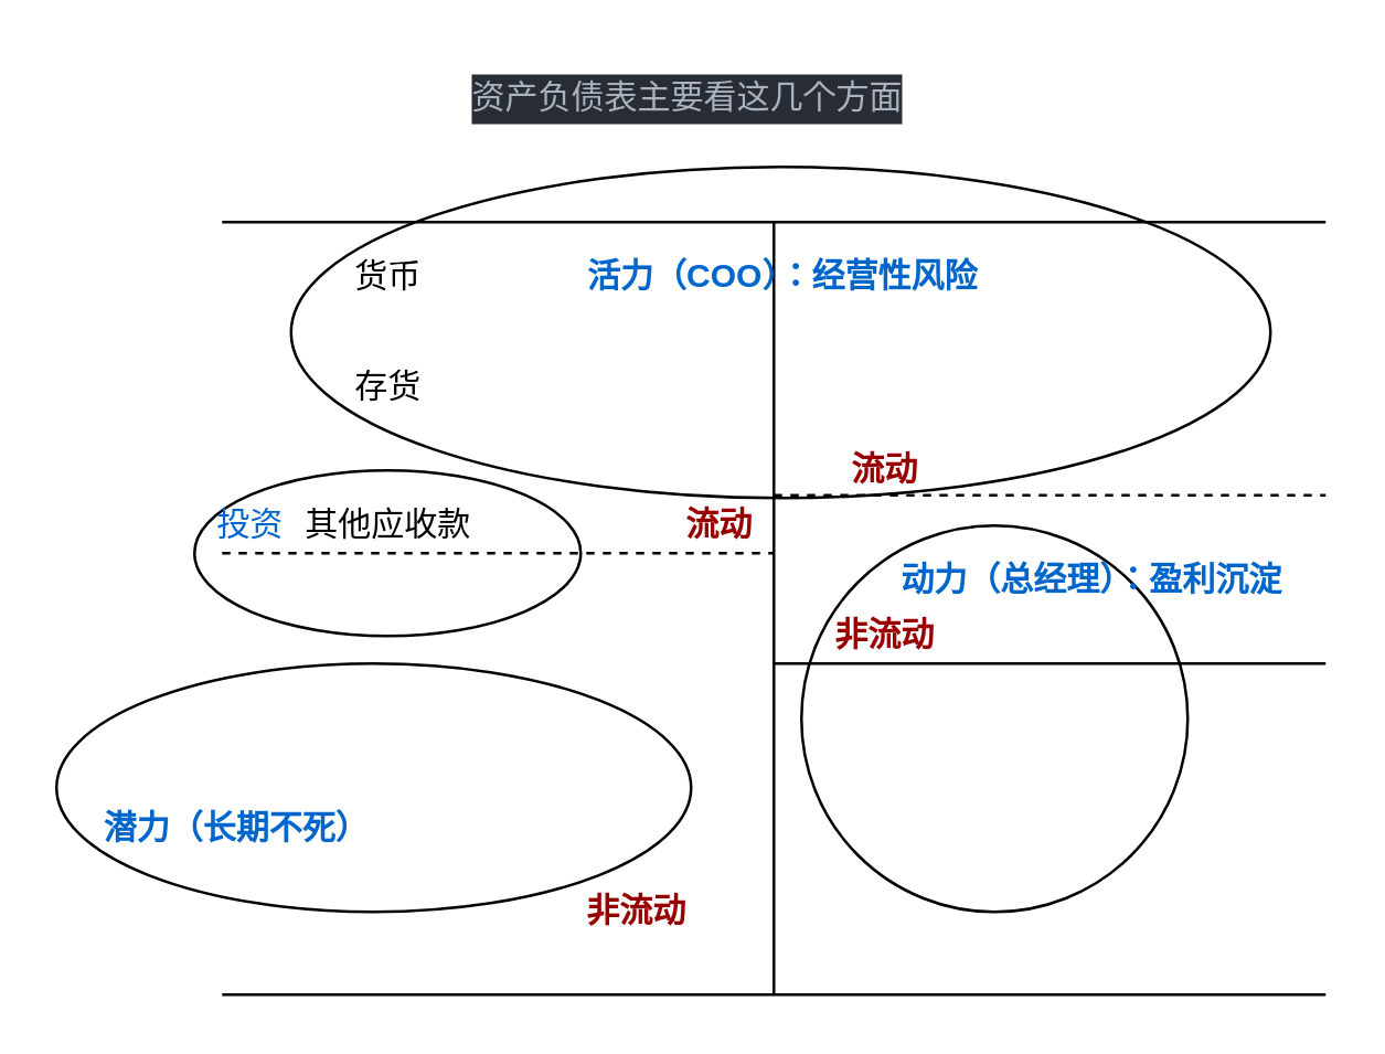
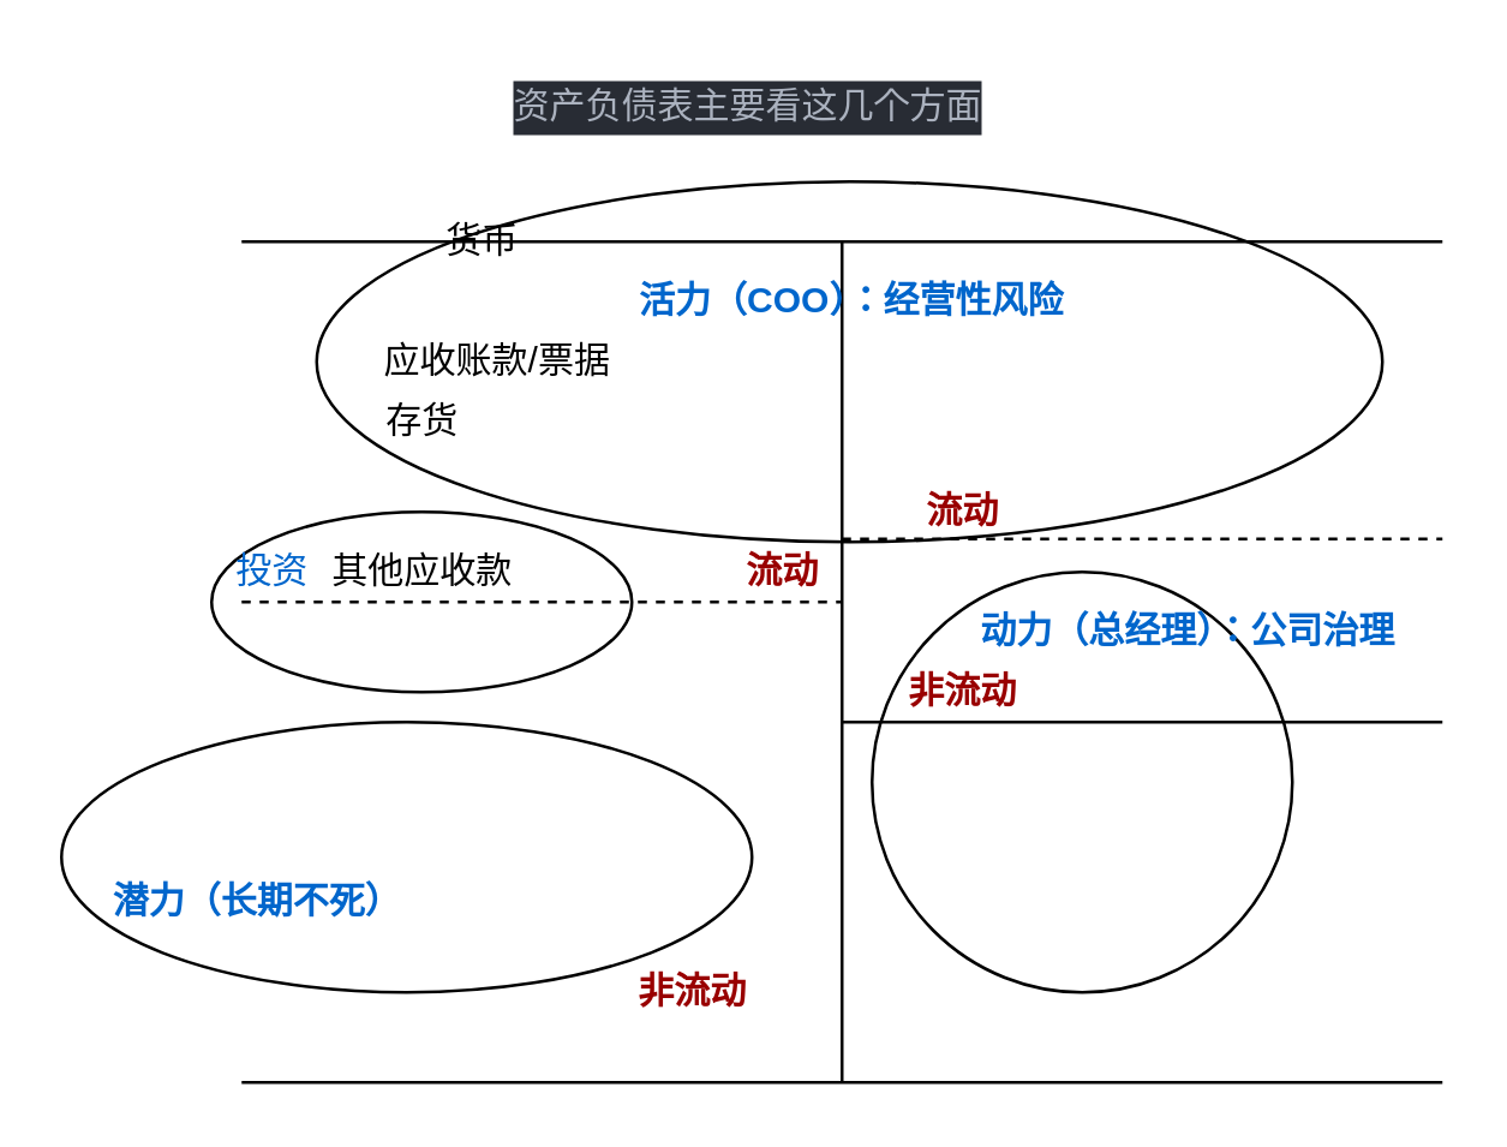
  <mxCell id="0" />
  <mxCell id="1" parent="0" />
  <mxCell id="2" value="" style="ellipse;whiteSpace=wrap;html=1;fontColor=#0066CC;" vertex="1" parent="1"><mxGeometry x="70" y="170" width="140" height="60" as="geometry" /></mxCell>
  <mxCell id="3" value="" style="ellipse;whiteSpace=wrap;html=1;fontColor=#0066CC;" vertex="1" parent="1"><mxGeometry x="20" y="240" width="230" height="90" as="geometry" /></mxCell>
  <mxCell id="4" value="" style="ellipse;whiteSpace=wrap;html=1;fontColor=#0066CC;" vertex="1" parent="1"><mxGeometry x="105" y="60" width="355" height="120" as="geometry" /></mxCell>
  <mxCell id="5" value="" style="ellipse;whiteSpace=wrap;html=1;aspect=fixed;fontColor=#FFFFFF;" vertex="1" parent="1"><mxGeometry x="290" y="190" width="140" height="140" as="geometry" /></mxCell>
- <mxCell id="6" value="货币" style="text;html=1;align=center;verticalAlign=middle;resizable=0;points=[];autosize=1;strokeColor=none;fillColor=none;" vertex="1" parent="1"><mxGeometry x="120" y="90" width="40" height="20" as="geometry" /></mxCell>
+ <mxCell id="6" value="货币" style="text;html=1;align=center;verticalAlign=middle;resizable=0;points=[];autosize=1;strokeColor=none;fillColor=none;" vertex="1" parent="1"><mxGeometry x="140" y="70" width="40" height="20" as="geometry" /></mxCell>
+ <mxCell id="7" value="应收账款/票据" style="text;html=1;align=center;verticalAlign=middle;resizable=0;points=[];autosize=1;strokeColor=none;fillColor=none;" vertex="1" parent="1"><mxGeometry x="120" y="110" width="90" height="20" as="geometry" /></mxCell>
  <mxCell id="8" value="存货" style="text;html=1;align=center;verticalAlign=middle;resizable=0;points=[];autosize=1;strokeColor=none;fillColor=none;" vertex="1" parent="1"><mxGeometry x="120" y="130" width="40" height="20" as="geometry" /></mxCell>
  <mxCell id="9" value="" style="endArrow=none;dashed=1;html=1;" edge="1" parent="1"><mxGeometry width="50" height="50" relative="1" as="geometry"><mxPoint x="80" y="200" as="sourcePoint" /><mxPoint x="280" y="200" as="targetPoint" /></mxGeometry></mxCell>
  <mxCell id="10" value="其他应收款" style="text;html=1;align=center;verticalAlign=middle;resizable=0;points=[];autosize=1;strokeColor=none;fillColor=none;" vertex="1" parent="1"><mxGeometry x="100" y="180" width="80" height="20" as="geometry" /></mxCell>
  <mxCell id="11" value="流动" style="text;html=1;align=center;verticalAlign=middle;resizable=0;points=[];autosize=1;fontColor=#990000;fontStyle=1" vertex="1" parent="1"><mxGeometry x="240" y="180" width="40" height="20" as="geometry" /></mxCell>
  <mxCell id="12" value="" style="endArrow=none;html=1;" edge="1" parent="1"><mxGeometry width="50" height="50" relative="1" as="geometry"><mxPoint x="280" y="80" as="sourcePoint" /><mxPoint x="280" y="360" as="targetPoint" /></mxGeometry></mxCell>
  <mxCell id="13" value="股权投资" style="text;html=1;align=center;verticalAlign=middle;resizable=0;points=[];autosize=1;strokeColor=none;fillColor=none;fontColor=#FFFFFF;" vertex="1" parent="1"><mxGeometry x="105" y="210" width="60" height="20" as="geometry" /></mxCell>
  <mxCell id="14" value="无形资产" style="text;html=1;align=center;verticalAlign=middle;resizable=0;points=[];autosize=1;strokeColor=none;fillColor=none;fontColor=#FFFFFF;" vertex="1" parent="1"><mxGeometry x="130" y="290" width="60" height="20" as="geometry" /></mxCell>
  <mxCell id="15" value="非流动" style="text;html=1;align=center;verticalAlign=middle;resizable=0;points=[];autosize=1;fontColor=#990000;fontStyle=1" vertex="1" parent="1"><mxGeometry x="205" y="320" width="50" height="20" as="geometry" /></mxCell>
  <mxCell id="16" value="短期借款" style="text;html=1;align=center;verticalAlign=middle;resizable=0;points=[];autosize=1;strokeColor=none;fillColor=none;fontColor=#FFFFFF;" vertex="1" parent="1"><mxGeometry x="330" y="110" width="60" height="20" as="geometry" /></mxCell>
  <mxCell id="17" value="应付账款/票据" style="text;html=1;align=center;verticalAlign=middle;resizable=0;points=[];autosize=1;strokeColor=none;fillColor=none;fontColor=#FFFFFF;" vertex="1" parent="1"><mxGeometry x="329" y="140" width="90" height="20" as="geometry" /></mxCell>
  <mxCell id="18" value="流动" style="text;html=1;align=center;verticalAlign=middle;resizable=0;points=[];autosize=1;fontColor=#990000;fontStyle=1" vertex="1" parent="1"><mxGeometry x="300" y="160" width="40" height="20" as="geometry" /></mxCell>
  <mxCell id="19" value="" style="endArrow=none;dashed=1;html=1;" edge="1" parent="1"><mxGeometry width="50" height="50" relative="1" as="geometry"><mxPoint x="280" y="179" as="sourcePoint" /><mxPoint x="480" y="179" as="targetPoint" /></mxGeometry></mxCell>
  <mxCell id="20" value="" style="endArrow=none;html=1;fontColor=#FFFFFF;" edge="1" parent="1"><mxGeometry width="50" height="50" relative="1" as="geometry"><mxPoint x="280" y="240" as="sourcePoint" /><mxPoint x="480" y="240" as="targetPoint" /></mxGeometry></mxCell>
  <mxCell id="21" value="股东投入" style="text;html=1;align=center;verticalAlign=middle;resizable=0;points=[];autosize=1;strokeColor=none;fillColor=none;fontColor=#FFFFFF;" vertex="1" parent="1"><mxGeometry x="340" y="260" width="60" height="20" as="geometry" /></mxCell>
  <mxCell id="22" value="盈利沉淀" style="text;html=1;align=center;verticalAlign=middle;resizable=0;points=[];autosize=1;strokeColor=none;fillColor=none;fontColor=#FFFFFF;" vertex="1" parent="1"><mxGeometry x="340" y="290" width="60" height="20" as="geometry" /></mxCell>
  <mxCell id="23" value="" style="endArrow=none;html=1;" edge="1" parent="1"><mxGeometry width="50" height="50" relative="1" as="geometry"><mxPoint x="80" y="360" as="sourcePoint" /><mxPoint x="480" y="360" as="targetPoint" /></mxGeometry></mxCell>
  <mxCell id="24" value="非流动" style="text;html=1;align=center;verticalAlign=middle;resizable=0;points=[];autosize=1;fontColor=#990000;fontStyle=1" vertex="1" parent="1"><mxGeometry x="295" y="220" width="50" height="20" as="geometry" /></mxCell>
- <mxCell id="25" value="动力（总经理）：盈利沉淀" style="text;html=1;align=center;verticalAlign=middle;resizable=0;points=[];autosize=1;fontColor=#0066CC;fontStyle=1" vertex="1" parent="1"><mxGeometry x="315" y="200" width="160" height="20" as="geometry" /></mxCell>
+ <mxCell id="25" value="动力（总经理）：公司治理" style="text;html=1;align=center;verticalAlign=middle;resizable=0;points=[];autosize=1;fontColor=#0066CC;fontStyle=1" vertex="1" parent="1"><mxGeometry x="315" y="200" width="160" height="20" as="geometry" /></mxCell>
  <mxCell id="26" value="活力（COO）：经营性风险" style="text;html=1;align=center;verticalAlign=middle;resizable=0;points=[];autosize=1;fontColor=#0066CC;fontStyle=1" vertex="1" parent="1"><mxGeometry x="202.5" y="90" width="160" height="20" as="geometry" /></mxCell>
  <mxCell id="27" value="" style="endArrow=none;html=1;" edge="1" parent="1"><mxGeometry width="50" height="50" relative="1" as="geometry"><mxPoint x="80" y="80" as="sourcePoint" /><mxPoint x="480" y="80" as="targetPoint" /></mxGeometry></mxCell>
  <mxCell id="28" value="潜力（长期不死）" style="text;html=1;align=center;verticalAlign=middle;resizable=0;points=[];autosize=1;fontColor=#0066CC;fontStyle=1" vertex="1" parent="1"><mxGeometry x="30" y="290" width="110" height="20" as="geometry" /></mxCell>
  <mxCell id="29" value="投资" style="text;html=1;align=center;verticalAlign=middle;resizable=0;points=[];autosize=1;strokeColor=none;fillColor=none;fontColor=#0066CC;" vertex="1" parent="1"><mxGeometry x="70" y="180" width="40" height="20" as="geometry" /></mxCell>
  <mxCell id="30" value="&lt;meta charset=&quot;utf-8&quot;&gt;&lt;div style=&quot;color: rgb(171, 178, 191); background-color: rgb(40, 44, 52); font-family: menlo, monaco, &amp;quot;courier new&amp;quot;, monospace; font-weight: normal; font-size: 12px; line-height: 18px;&quot;&gt;&lt;div&gt;&lt;span style=&quot;color: #abb2bf&quot;&gt;资产负债表主要看这几个方面&lt;/span&gt;&lt;/div&gt;&lt;/div&gt;" style="text;whiteSpace=wrap;html=1;fontColor=#0066CC;" vertex="1" parent="1"><mxGeometry x="169" y="20" width="180" height="30" as="geometry" /></mxCell>
